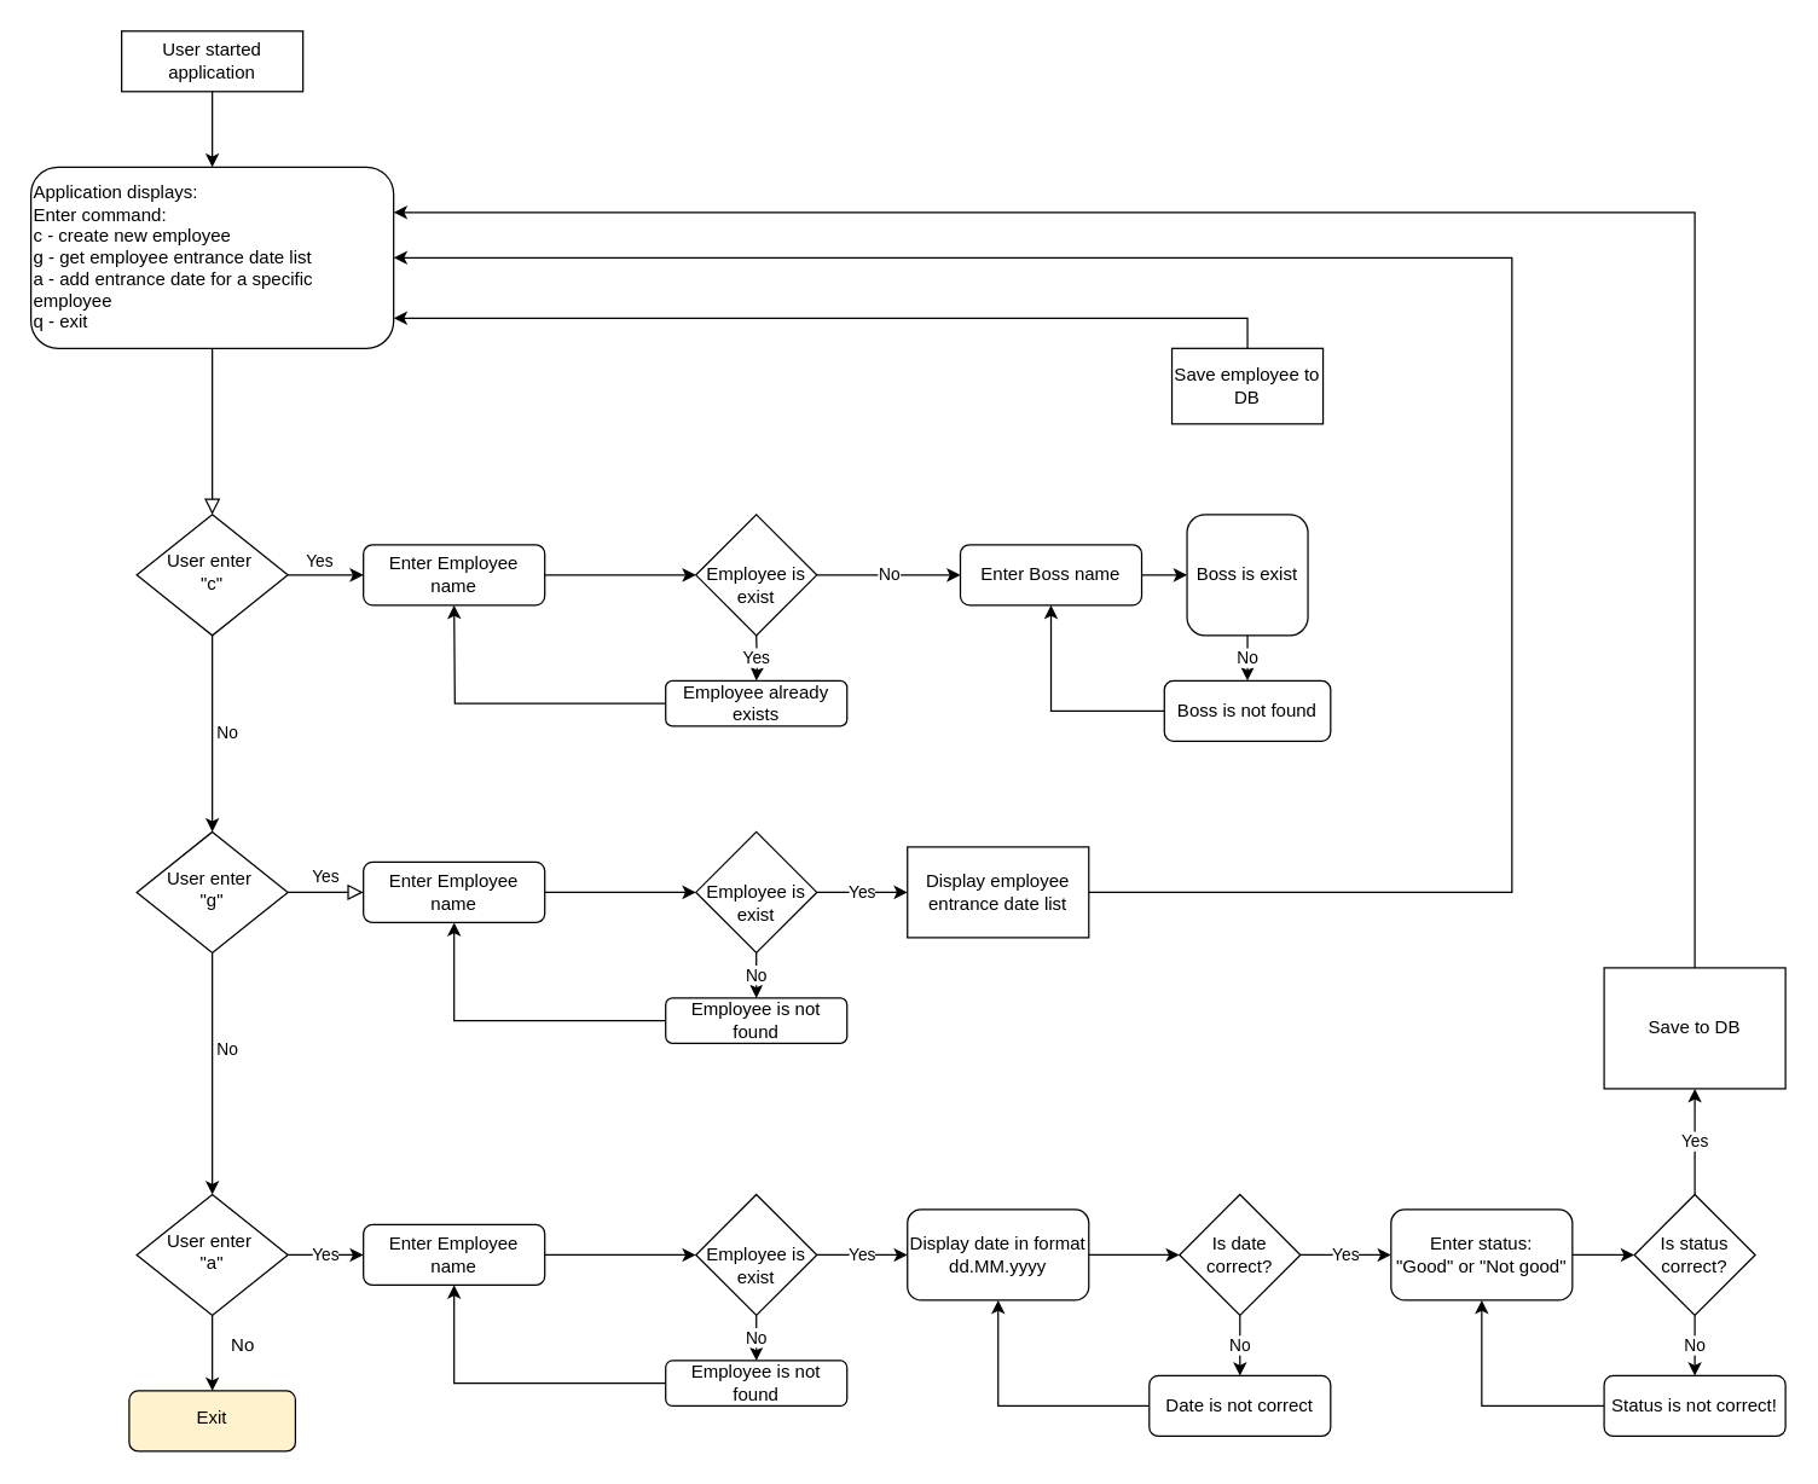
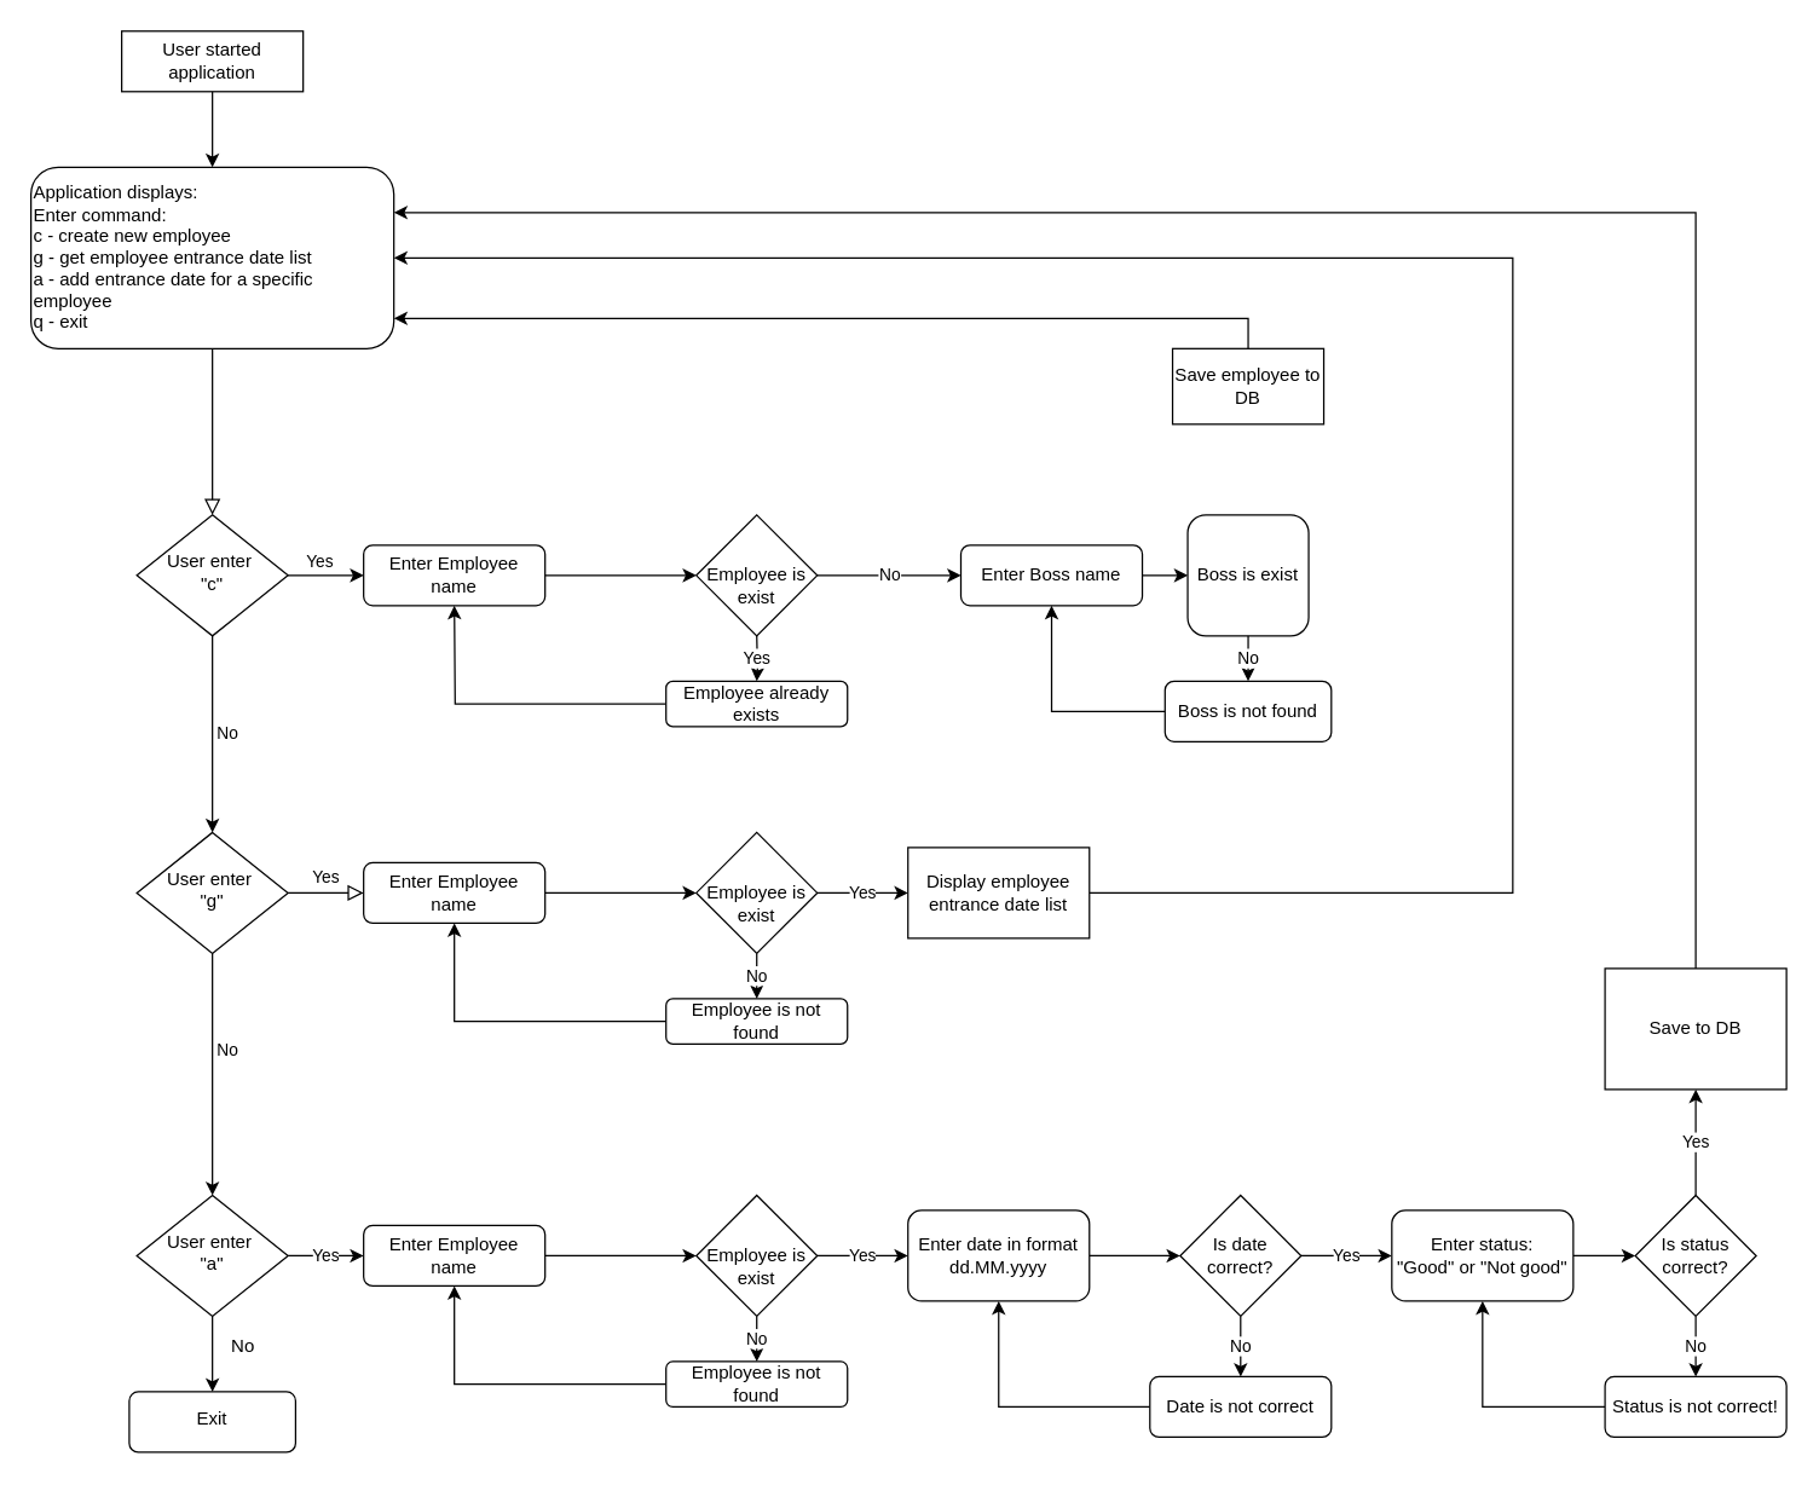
  <mxCell id="0" />
  <mxCell id="1" parent="0" />
  <mxCell id="2" value="" style="rounded=0;html=1;jettySize=auto;orthogonalLoop=1;fontSize=11;endArrow=block;endFill=0;endSize=8;strokeWidth=1;shadow=0;labelBackgroundColor=none;edgeStyle=orthogonalEdgeStyle;" parent="1" source="3" target="7" edge="1"><mxGeometry relative="1" as="geometry" /></mxCell>
  <mxCell id="3" value="Application displays:&lt;br&gt;Enter command:&lt;br&gt;c - create new employee&lt;br&gt;g - get employee entrance date list&lt;br&gt;a - add entrance date for a specific employee&lt;br&gt;q - exit" style="rounded=1;whiteSpace=wrap;html=1;fontSize=12;glass=0;strokeWidth=1;shadow=0;align=left;" parent="1" vertex="1"><mxGeometry x="20" y="110" width="240" height="120" as="geometry" /></mxCell>
  <mxCell id="4" style="edgeStyle=orthogonalEdgeStyle;rounded=0;orthogonalLoop=1;jettySize=auto;html=1;" parent="1" source="7" target="8" edge="1"><mxGeometry relative="1" as="geometry" /></mxCell>
  <mxCell id="5" value="Yes" style="edgeLabel;html=1;align=center;verticalAlign=middle;resizable=0;points=[];" parent="4" vertex="1" connectable="0"><mxGeometry x="-0.218" y="-3" relative="1" as="geometry"><mxPoint y="-13" as="offset" /></mxGeometry></mxCell>
  <mxCell id="6" value="No" style="edgeStyle=orthogonalEdgeStyle;rounded=0;orthogonalLoop=1;jettySize=auto;html=1;" parent="1" source="7" target="11" edge="1"><mxGeometry y="10" relative="1" as="geometry"><mxPoint as="offset" /></mxGeometry></mxCell>
  <mxCell id="7" value="User enter&amp;nbsp;&lt;br&gt;&quot;c&quot;" style="rhombus;whiteSpace=wrap;html=1;shadow=0;fontFamily=Helvetica;fontSize=12;align=center;strokeWidth=1;spacing=6;spacingTop=-4;" parent="1" vertex="1"><mxGeometry x="90" y="340" width="100" height="80" as="geometry" /></mxCell>
  <mxCell id="8" value="Enter Employee name" style="rounded=1;whiteSpace=wrap;html=1;fontSize=12;glass=0;strokeWidth=1;shadow=0;" parent="1" vertex="1"><mxGeometry x="240" y="360" width="120" height="40" as="geometry" /></mxCell>
  <mxCell id="9" value="Yes" style="edgeStyle=orthogonalEdgeStyle;rounded=0;html=1;jettySize=auto;orthogonalLoop=1;fontSize=11;endArrow=block;endFill=0;endSize=8;strokeWidth=1;shadow=0;labelBackgroundColor=none;" parent="1" source="11" target="13" edge="1"><mxGeometry y="10" relative="1" as="geometry"><mxPoint as="offset" /></mxGeometry></mxCell>
  <mxCell id="10" value="No" style="edgeStyle=orthogonalEdgeStyle;rounded=0;orthogonalLoop=1;jettySize=auto;html=1;" parent="1" source="11" target="18" edge="1"><mxGeometry x="-0.2" y="10" relative="1" as="geometry"><mxPoint as="offset" /></mxGeometry></mxCell>
  <mxCell id="11" value="User enter&amp;nbsp;&lt;br&gt;&quot;g&quot;" style="rhombus;whiteSpace=wrap;html=1;shadow=0;fontFamily=Helvetica;fontSize=12;align=center;strokeWidth=1;spacing=6;spacingTop=-4;" parent="1" vertex="1"><mxGeometry x="90" y="550" width="100" height="80" as="geometry" /></mxCell>
  <mxCell id="12" value="" style="edgeStyle=orthogonalEdgeStyle;rounded=0;orthogonalLoop=1;jettySize=auto;html=1;" parent="1" source="13" target="31" edge="1"><mxGeometry relative="1" as="geometry" /></mxCell>
  <mxCell id="13" value="Enter Employee name" style="rounded=1;whiteSpace=wrap;html=1;fontSize=12;glass=0;strokeWidth=1;shadow=0;" parent="1" vertex="1"><mxGeometry x="240" y="570" width="120" height="40" as="geometry" /></mxCell>
  <mxCell id="14" value="" style="edgeStyle=orthogonalEdgeStyle;rounded=0;orthogonalLoop=1;jettySize=auto;html=1;" parent="1" source="15" target="3" edge="1"><mxGeometry relative="1" as="geometry" /></mxCell>
  <mxCell id="15" value="User started application" style="whiteSpace=wrap;html=1;fontSize=12;glass=0;strokeWidth=1;shadow=0;rounded=0;" parent="1" vertex="1"><mxGeometry x="80" y="20" width="120" height="40" as="geometry" /></mxCell>
  <mxCell id="16" value="" style="edgeStyle=orthogonalEdgeStyle;rounded=0;orthogonalLoop=1;jettySize=auto;html=1;" parent="1" source="18" edge="1"><mxGeometry relative="1" as="geometry"><mxPoint x="140" y="920" as="targetPoint" /></mxGeometry></mxCell>
  <mxCell id="17" value="Yes" style="edgeStyle=orthogonalEdgeStyle;rounded=0;orthogonalLoop=1;jettySize=auto;html=1;entryX=0;entryY=0.5;entryDx=0;entryDy=0;" parent="1" source="18" target="37" edge="1"><mxGeometry relative="1" as="geometry" /></mxCell>
  <mxCell id="18" value="User enter&amp;nbsp;&lt;br&gt;&quot;a&quot;" style="rhombus;whiteSpace=wrap;html=1;shadow=0;fontFamily=Helvetica;fontSize=12;align=center;strokeWidth=1;spacing=6;spacingTop=-4;" parent="1" vertex="1"><mxGeometry x="90" y="790" width="100" height="80" as="geometry" /></mxCell>
- <mxCell id="19" value="Exit" style="rounded=1;whiteSpace=wrap;html=1;shadow=0;strokeWidth=1;spacing=6;spacingTop=-4;fillColor=#fff2cc;" parent="1" vertex="1"><mxGeometry x="85" y="920" width="110" height="40" as="geometry" /></mxCell>
+ <mxCell id="19" value="Exit" style="rounded=1;whiteSpace=wrap;html=1;shadow=0;strokeWidth=1;spacing=6;spacingTop=-4;" parent="1" vertex="1"><mxGeometry x="85" y="920" width="110" height="40" as="geometry" /></mxCell>
  <mxCell id="20" value="No" style="text;html=1;align=center;verticalAlign=middle;resizable=0;points=[];autosize=1;strokeColor=none;fillColor=none;" parent="1" vertex="1"><mxGeometry x="145" y="880" width="30" height="20" as="geometry" /></mxCell>
  <mxCell id="21" style="edgeStyle=orthogonalEdgeStyle;rounded=0;orthogonalLoop=1;jettySize=auto;html=1;" parent="1" source="22" target="24" edge="1"><mxGeometry relative="1" as="geometry" /></mxCell>
  <mxCell id="22" value="Enter Boss name" style="rounded=1;whiteSpace=wrap;html=1;fontSize=12;glass=0;strokeWidth=1;shadow=0;" parent="1" vertex="1"><mxGeometry x="635" y="360" width="120" height="40" as="geometry" /></mxCell>
  <mxCell id="23" value="No" style="edgeStyle=orthogonalEdgeStyle;rounded=0;orthogonalLoop=1;jettySize=auto;html=1;" parent="1" source="24" target="28" edge="1"><mxGeometry relative="1" as="geometry" /></mxCell>
  <mxCell id="24" value="Boss is exist" style="whiteSpace=wrap;html=1;rounded=1;" parent="1" vertex="1"><mxGeometry x="785" y="340" width="80" height="80" as="geometry" /></mxCell>
  <mxCell id="25" style="edgeStyle=orthogonalEdgeStyle;rounded=0;orthogonalLoop=1;jettySize=auto;html=1;" parent="1" source="26" edge="1"><mxGeometry relative="1" as="geometry"><mxPoint x="260" y="210" as="targetPoint" /><Array as="points"><mxPoint x="825" y="210" /><mxPoint x="260" y="210" /></Array></mxGeometry></mxCell>
  <mxCell id="26" value="Save employee to DB" style="whiteSpace=wrap;html=1;" parent="1" vertex="1"><mxGeometry x="775" y="230" width="100" height="50" as="geometry" /></mxCell>
  <mxCell id="27" style="edgeStyle=orthogonalEdgeStyle;rounded=0;orthogonalLoop=1;jettySize=auto;html=1;entryX=0.5;entryY=1;entryDx=0;entryDy=0;" parent="1" source="28" target="22" edge="1"><mxGeometry relative="1" as="geometry" /></mxCell>
  <mxCell id="28" value="Boss is not found" style="rounded=1;whiteSpace=wrap;html=1;" parent="1" vertex="1"><mxGeometry x="770" y="450" width="110" height="40" as="geometry" /></mxCell>
  <mxCell id="29" value="Yes" style="edgeStyle=orthogonalEdgeStyle;rounded=0;orthogonalLoop=1;jettySize=auto;html=1;" parent="1" source="31" target="33" edge="1"><mxGeometry relative="1" as="geometry" /></mxCell>
  <mxCell id="30" value="No" style="edgeStyle=orthogonalEdgeStyle;rounded=0;orthogonalLoop=1;jettySize=auto;html=1;" parent="1" source="31" target="35" edge="1"><mxGeometry relative="1" as="geometry" /></mxCell>
  <mxCell id="31" value="&lt;br&gt;Employee is exist" style="rhombus;whiteSpace=wrap;html=1;rounded=0;glass=0;strokeWidth=1;shadow=0;" parent="1" vertex="1"><mxGeometry x="460" y="550" width="80" height="80" as="geometry" /></mxCell>
  <mxCell id="32" style="edgeStyle=orthogonalEdgeStyle;rounded=0;orthogonalLoop=1;jettySize=auto;html=1;" parent="1" source="33" target="3" edge="1"><mxGeometry relative="1" as="geometry"><Array as="points"><mxPoint x="1000" y="590" /><mxPoint x="1000" y="170" /></Array></mxGeometry></mxCell>
  <mxCell id="33" value="Display employee entrance date list" style="whiteSpace=wrap;html=1;rounded=0;glass=0;strokeWidth=1;shadow=0;" parent="1" vertex="1"><mxGeometry x="600" y="560" width="120" height="60" as="geometry" /></mxCell>
  <mxCell id="34" style="edgeStyle=orthogonalEdgeStyle;rounded=0;orthogonalLoop=1;jettySize=auto;html=1;entryX=0.5;entryY=1;entryDx=0;entryDy=0;" parent="1" source="35" target="13" edge="1"><mxGeometry relative="1" as="geometry" /></mxCell>
  <mxCell id="35" value="&lt;span style=&quot;&quot;&gt;Employee is not found&lt;/span&gt;" style="whiteSpace=wrap;html=1;rounded=1;glass=0;strokeWidth=1;shadow=0;" parent="1" vertex="1"><mxGeometry x="440" y="660" width="120" height="30" as="geometry" /></mxCell>
  <mxCell id="36" value="" style="edgeStyle=orthogonalEdgeStyle;rounded=0;orthogonalLoop=1;jettySize=auto;html=1;" parent="1" source="37" target="40" edge="1"><mxGeometry relative="1" as="geometry" /></mxCell>
  <mxCell id="37" value="Enter Employee name" style="rounded=1;whiteSpace=wrap;html=1;fontSize=12;glass=0;strokeWidth=1;shadow=0;" parent="1" vertex="1"><mxGeometry x="240" y="810" width="120" height="40" as="geometry" /></mxCell>
  <mxCell id="38" value="Yes" style="edgeStyle=orthogonalEdgeStyle;rounded=0;orthogonalLoop=1;jettySize=auto;html=1;" parent="1" source="40" target="42" edge="1"><mxGeometry relative="1" as="geometry" /></mxCell>
  <mxCell id="39" value="No" style="edgeStyle=orthogonalEdgeStyle;rounded=0;orthogonalLoop=1;jettySize=auto;html=1;" parent="1" source="40" target="44" edge="1"><mxGeometry relative="1" as="geometry" /></mxCell>
  <mxCell id="40" value="&lt;br&gt;Employee is exist" style="rhombus;whiteSpace=wrap;html=1;rounded=0;glass=0;strokeWidth=1;shadow=0;" parent="1" vertex="1"><mxGeometry x="460" y="790" width="80" height="80" as="geometry" /></mxCell>
  <mxCell id="41" value="" style="edgeStyle=orthogonalEdgeStyle;rounded=0;orthogonalLoop=1;jettySize=auto;html=1;" parent="1" source="42" target="47" edge="1"><mxGeometry relative="1" as="geometry" /></mxCell>
- <mxCell id="42" value="Display date in format&lt;br&gt;dd.MM.yyyy" style="whiteSpace=wrap;html=1;rounded=1;glass=0;strokeWidth=1;shadow=0;" parent="1" vertex="1"><mxGeometry x="600" y="800" width="120" height="60" as="geometry" /></mxCell>
+ <mxCell id="42" value="Enter date in format&lt;br&gt;dd.MM.yyyy" style="whiteSpace=wrap;html=1;rounded=1;glass=0;strokeWidth=1;shadow=0;" parent="1" vertex="1"><mxGeometry x="600" y="800" width="120" height="60" as="geometry" /></mxCell>
  <mxCell id="43" style="edgeStyle=orthogonalEdgeStyle;rounded=0;orthogonalLoop=1;jettySize=auto;html=1;entryX=0.5;entryY=1;entryDx=0;entryDy=0;" parent="1" source="44" target="37" edge="1"><mxGeometry relative="1" as="geometry" /></mxCell>
  <mxCell id="44" value="&lt;span style=&quot;&quot;&gt;Employee is not found&lt;/span&gt;" style="whiteSpace=wrap;html=1;rounded=1;glass=0;strokeWidth=1;shadow=0;" parent="1" vertex="1"><mxGeometry x="440" y="900" width="120" height="30" as="geometry" /></mxCell>
  <mxCell id="45" value="Yes" style="edgeStyle=orthogonalEdgeStyle;rounded=0;orthogonalLoop=1;jettySize=auto;html=1;" parent="1" source="47" target="49" edge="1"><mxGeometry relative="1" as="geometry" /></mxCell>
  <mxCell id="46" value="No" style="edgeStyle=orthogonalEdgeStyle;rounded=0;orthogonalLoop=1;jettySize=auto;html=1;" parent="1" source="47" target="58" edge="1"><mxGeometry relative="1" as="geometry" /></mxCell>
  <mxCell id="47" value="Is date correct?" style="rhombus;whiteSpace=wrap;html=1;rounded=0;glass=0;strokeWidth=1;shadow=0;" parent="1" vertex="1"><mxGeometry x="780" y="790" width="80" height="80" as="geometry" /></mxCell>
  <mxCell id="48" value="" style="edgeStyle=orthogonalEdgeStyle;rounded=0;orthogonalLoop=1;jettySize=auto;html=1;" parent="1" source="49" target="52" edge="1"><mxGeometry relative="1" as="geometry" /></mxCell>
  <mxCell id="49" value="Enter status:&lt;br&gt;&quot;Good&quot; or &quot;Not good&quot;" style="whiteSpace=wrap;html=1;rounded=1;glass=0;strokeWidth=1;shadow=0;" parent="1" vertex="1"><mxGeometry x="920" y="800" width="120" height="60" as="geometry" /></mxCell>
  <mxCell id="50" value="Yes" style="edgeStyle=orthogonalEdgeStyle;rounded=0;orthogonalLoop=1;jettySize=auto;html=1;" parent="1" source="52" target="54" edge="1"><mxGeometry relative="1" as="geometry" /></mxCell>
  <mxCell id="51" value="No" style="edgeStyle=orthogonalEdgeStyle;rounded=0;orthogonalLoop=1;jettySize=auto;html=1;" parent="1" source="52" target="56" edge="1"><mxGeometry relative="1" as="geometry" /></mxCell>
  <mxCell id="52" value="Is status correct?" style="rhombus;whiteSpace=wrap;html=1;rounded=0;glass=0;strokeWidth=1;shadow=0;" parent="1" vertex="1"><mxGeometry x="1081" y="790" width="80" height="80" as="geometry" /></mxCell>
  <mxCell id="53" style="edgeStyle=orthogonalEdgeStyle;rounded=0;orthogonalLoop=1;jettySize=auto;html=1;entryX=1;entryY=0.25;entryDx=0;entryDy=0;" parent="1" source="54" target="3" edge="1"><mxGeometry relative="1" as="geometry"><Array as="points"><mxPoint x="1121" y="140" /></Array></mxGeometry></mxCell>
  <mxCell id="54" value="Save to DB" style="whiteSpace=wrap;html=1;rounded=0;glass=0;strokeWidth=1;shadow=0;" parent="1" vertex="1"><mxGeometry x="1061" y="640" width="120" height="80" as="geometry" /></mxCell>
  <mxCell id="55" style="edgeStyle=orthogonalEdgeStyle;rounded=0;orthogonalLoop=1;jettySize=auto;html=1;entryX=0.5;entryY=1;entryDx=0;entryDy=0;" parent="1" source="56" target="49" edge="1"><mxGeometry relative="1" as="geometry" /></mxCell>
  <mxCell id="56" value="Status is not correct!" style="whiteSpace=wrap;html=1;rounded=1;glass=0;strokeWidth=1;shadow=0;" parent="1" vertex="1"><mxGeometry x="1061" y="910" width="120" height="40" as="geometry" /></mxCell>
  <mxCell id="57" style="edgeStyle=orthogonalEdgeStyle;rounded=0;orthogonalLoop=1;jettySize=auto;html=1;entryX=0.5;entryY=1;entryDx=0;entryDy=0;" parent="1" source="58" target="42" edge="1"><mxGeometry relative="1" as="geometry" /></mxCell>
  <mxCell id="58" value="Date is not correct" style="whiteSpace=wrap;html=1;rounded=1;glass=0;strokeWidth=1;shadow=0;" parent="1" vertex="1"><mxGeometry x="760" y="910" width="120" height="40" as="geometry" /></mxCell>
  <mxCell id="59" value="&lt;br&gt;Employee is exist" style="rhombus;whiteSpace=wrap;html=1;rounded=0;glass=0;strokeWidth=1;shadow=0;" vertex="1" parent="1"><mxGeometry x="460" y="340" width="80" height="80" as="geometry" /></mxCell>
  <mxCell id="60" value="" style="endArrow=classic;html=1;rounded=0;exitX=1;exitY=0.5;exitDx=0;exitDy=0;entryX=0;entryY=0.5;entryDx=0;entryDy=0;" edge="1" parent="1" source="8" target="59"><mxGeometry width="50" height="50" relative="1" as="geometry"><mxPoint x="600" y="510" as="sourcePoint" /><mxPoint x="650" y="460" as="targetPoint" /></mxGeometry></mxCell>
  <mxCell id="61" value="No" style="endArrow=classic;html=1;rounded=0;exitX=1;exitY=0.5;exitDx=0;exitDy=0;entryX=0;entryY=0.5;entryDx=0;entryDy=0;" edge="1" parent="1" source="59" target="22"><mxGeometry width="50" height="50" relative="1" as="geometry"><mxPoint x="600" y="510" as="sourcePoint" /><mxPoint x="650" y="460" as="targetPoint" /></mxGeometry></mxCell>
  <mxCell id="62" value="Yes" style="edgeStyle=orthogonalEdgeStyle;rounded=0;orthogonalLoop=1;jettySize=auto;html=1;" edge="1" parent="1" target="64"><mxGeometry relative="1" as="geometry"><mxPoint x="500" y="420" as="sourcePoint" /></mxGeometry></mxCell>
  <mxCell id="63" style="edgeStyle=orthogonalEdgeStyle;rounded=0;orthogonalLoop=1;jettySize=auto;html=1;entryX=0.5;entryY=1;entryDx=0;entryDy=0;" edge="1" parent="1" source="64"><mxGeometry relative="1" as="geometry"><mxPoint x="300" y="400" as="targetPoint" /></mxGeometry></mxCell>
  <mxCell id="64" value="Employee already exists" style="whiteSpace=wrap;html=1;rounded=1;glass=0;strokeWidth=1;shadow=0;" vertex="1" parent="1"><mxGeometry x="440" y="450" width="120" height="30" as="geometry" /></mxCell>
